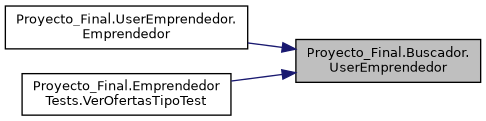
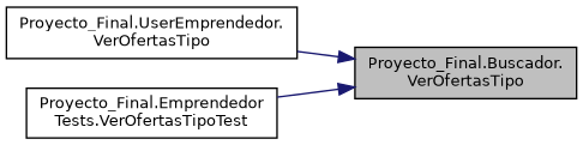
  digraph {
    rankdir=RL
    node [color=black fillcolor=white fontname=Helvetica fontsize=10 shape=record style=filled]
    edge [color=midnightblue dir=back fontname=Helvetica fontsize=10 labelfontname=Helvetica labelfontsize=10 style=solid]
-   n1 [fillcolor=grey75 fontcolor=black height=0.2 label="Proyecto_Final.Buscador.\lUserEmprendedor" width=0.4]
-   n2 [height=0.2 label="Proyecto_Final.UserEmprendedor.\lEmprendedor" width=0.4]
+   n1 [fillcolor=grey75 fontcolor=black height=0.2 label="Proyecto_Final.Buscador.\lVerOfertasTipo" width=0.4]
+   n2 [height=0.2 label="Proyecto_Final.UserEmprendedor.\lVerOfertasTipo" width=0.4]
    n3 [height=0.2 label="Proyecto_Final.Emprendedor\lTests.VerOfertasTipoTest" width=0.4]
    n1 -> n2
    n1 -> n3
  }
